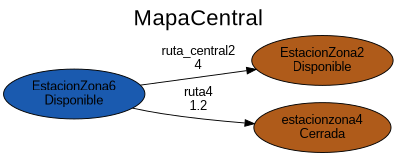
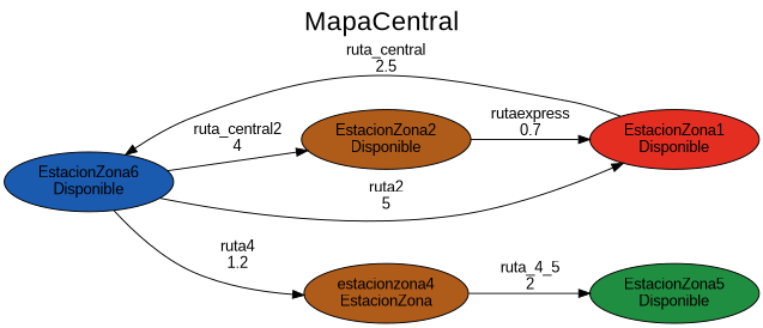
  digraph {
    fontname="Liberation Sans"
    fontsize=24
    label=MapaCentral
    labelloc=t
    rankdir=LR
    node [fillcolor="#AF5B1A" fontname="Liberation Sans" style=filled]
    edge [fontname="Liberation Sans"]
    n1 [fillcolor="#1A5AAF" label="EstacionZona6\nDisponible"]
    n2 [label="EstacionZona2\nDisponible"]
-   n4 [label="estacionzona4\nCerrada"]
+   n3 [fillcolor="#E52E22" label="EstacionZona1\nDisponible"]
+   n4 [label="estacionzona4\nEstacionZona"]
+   n5 [fillcolor="#208E40" label="EstacionZona5\nDisponible"]
    n1 -> n2 [label="ruta_central2\n4"]
+   n1 -> n3 [label="ruta2\n5"]
    n1 -> n4 [label="ruta4\n1.2"]
+   n2 -> n3 [label="rutaexpress\n0.7"]
+   n3 -> n1 [label="ruta_central\n2.5"]
+   n4 -> n5 [label="ruta_4_5\n2"]
  }
